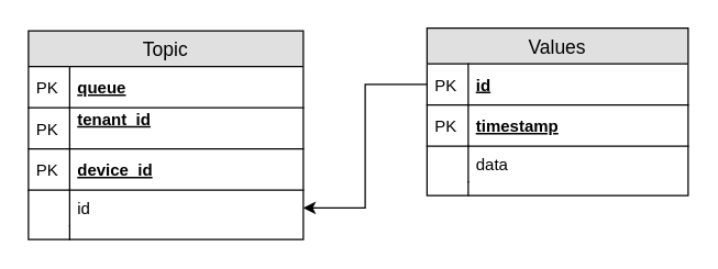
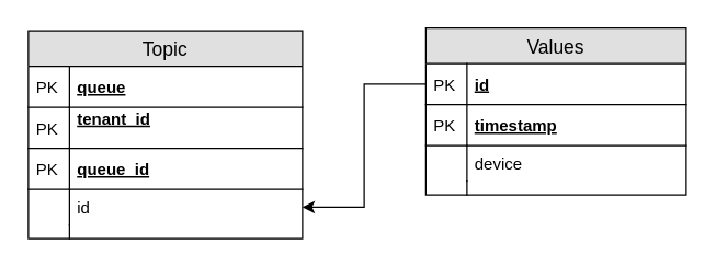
  <mxCell id="0" />
  <mxCell id="1" parent="0" />
  <mxCell id="2" value="Topic" style="swimlane;fontStyle=0;childLayout=stackLayout;horizontal=1;startSize=26;fillColor=#e0e0e0;horizontalStack=0;resizeParent=1;resizeParentMax=0;resizeLast=0;collapsible=1;marginBottom=0;swimlaneFillColor=#ffffff;align=center;fontSize=14;" parent="1" vertex="1"><mxGeometry x="20" y="22" width="200" height="152" as="geometry" /></mxCell>
  <mxCell id="3" value="queue" style="shape=partialRectangle;top=0;left=0;right=0;bottom=1;align=left;verticalAlign=middle;fillColor=none;spacingLeft=34;spacingRight=4;overflow=hidden;rotatable=0;points=[[0,0.5],[1,0.5]];portConstraint=eastwest;dropTarget=0;fontStyle=5;fontSize=12;" parent="2" vertex="1"><mxGeometry y="26" width="200" height="30" as="geometry" /></mxCell>
  <mxCell id="4" value="PK" style="shape=partialRectangle;top=0;left=0;bottom=0;fillColor=none;align=left;verticalAlign=middle;spacingLeft=4;spacingRight=4;overflow=hidden;rotatable=0;points=[];portConstraint=eastwest;part=1;fontSize=12;" parent="3" vertex="1" connectable="0"><mxGeometry width="30" height="30" as="geometry" /></mxCell>
  <mxCell id="5" value="tenant_id&#10;" style="shape=partialRectangle;top=0;left=0;right=0;bottom=1;align=left;verticalAlign=middle;fillColor=none;spacingLeft=34;spacingRight=4;overflow=hidden;rotatable=0;points=[[0,0.5],[1,0.5]];portConstraint=eastwest;dropTarget=0;fontStyle=5;fontSize=12;" parent="2" vertex="1"><mxGeometry y="56" width="200" height="30" as="geometry" /></mxCell>
  <mxCell id="6" value="PK" style="shape=partialRectangle;top=0;left=0;bottom=0;fillColor=none;align=left;verticalAlign=middle;spacingLeft=4;spacingRight=4;overflow=hidden;rotatable=0;points=[];portConstraint=eastwest;part=1;fontSize=12;" parent="5" vertex="1" connectable="0"><mxGeometry width="30" height="30" as="geometry" /></mxCell>
- <mxCell id="7" value="device_id" style="shape=partialRectangle;top=0;left=0;right=0;bottom=1;align=left;verticalAlign=middle;fillColor=none;spacingLeft=34;spacingRight=4;overflow=hidden;rotatable=0;points=[[0,0.5],[1,0.5]];portConstraint=eastwest;dropTarget=0;fontStyle=5;fontSize=12;" parent="2" vertex="1"><mxGeometry y="86" width="200" height="30" as="geometry" /></mxCell>
+ <mxCell id="7" value="queue_id" style="shape=partialRectangle;top=0;left=0;right=0;bottom=1;align=left;verticalAlign=middle;fillColor=none;spacingLeft=34;spacingRight=4;overflow=hidden;rotatable=0;points=[[0,0.5],[1,0.5]];portConstraint=eastwest;dropTarget=0;fontStyle=5;fontSize=12;" parent="2" vertex="1"><mxGeometry y="86" width="200" height="30" as="geometry" /></mxCell>
  <mxCell id="8" value="PK" style="shape=partialRectangle;top=0;left=0;bottom=0;fillColor=none;align=left;verticalAlign=middle;spacingLeft=4;spacingRight=4;overflow=hidden;rotatable=0;points=[];portConstraint=eastwest;part=1;fontSize=12;" parent="7" vertex="1" connectable="0"><mxGeometry width="30" height="30" as="geometry" /></mxCell>
  <mxCell id="9" value="id" style="shape=partialRectangle;top=0;left=0;right=0;bottom=0;align=left;verticalAlign=top;fillColor=none;spacingLeft=34;spacingRight=4;overflow=hidden;rotatable=0;points=[[0,0.5],[1,0.5]];portConstraint=eastwest;dropTarget=0;fontSize=12;" parent="2" vertex="1"><mxGeometry y="116" width="200" height="26" as="geometry" /></mxCell>
  <mxCell id="10" value="" style="shape=partialRectangle;top=0;left=0;bottom=0;fillColor=none;align=left;verticalAlign=top;spacingLeft=4;spacingRight=4;overflow=hidden;rotatable=0;points=[];portConstraint=eastwest;part=1;fontSize=12;" parent="9" vertex="1" connectable="0"><mxGeometry width="30" height="26" as="geometry" /></mxCell>
  <mxCell id="11" value="" style="shape=partialRectangle;top=0;left=0;right=0;bottom=0;align=left;verticalAlign=top;fillColor=none;spacingLeft=34;spacingRight=4;overflow=hidden;rotatable=0;points=[[0,0.5],[1,0.5]];portConstraint=eastwest;dropTarget=0;fontSize=12;" parent="2" vertex="1"><mxGeometry y="142" width="200" height="10" as="geometry" /></mxCell>
  <mxCell id="12" value="" style="shape=partialRectangle;top=0;left=0;bottom=0;fillColor=none;align=left;verticalAlign=top;spacingLeft=4;spacingRight=4;overflow=hidden;rotatable=0;points=[];portConstraint=eastwest;part=1;fontSize=12;" parent="11" vertex="1" connectable="0"><mxGeometry width="30" height="10" as="geometry" /></mxCell>
  <mxCell id="13" value="Values" style="swimlane;fontStyle=0;childLayout=stackLayout;horizontal=1;startSize=26;fillColor=#e0e0e0;horizontalStack=0;resizeParent=1;resizeParentMax=0;resizeLast=0;collapsible=1;marginBottom=0;swimlaneFillColor=#ffffff;align=center;fontSize=14;" parent="1" vertex="1"><mxGeometry x="310" y="20" width="190" height="122" as="geometry" /></mxCell>
  <mxCell id="14" value="id" style="shape=partialRectangle;top=0;left=0;right=0;bottom=1;align=left;verticalAlign=middle;fillColor=none;spacingLeft=34;spacingRight=4;overflow=hidden;rotatable=0;points=[[0,0.5],[1,0.5]];portConstraint=eastwest;dropTarget=0;fontStyle=5;fontSize=12;" parent="13" vertex="1"><mxGeometry y="26" width="190" height="30" as="geometry" /></mxCell>
  <mxCell id="15" value="PK" style="shape=partialRectangle;top=0;left=0;bottom=0;fillColor=none;align=left;verticalAlign=middle;spacingLeft=4;spacingRight=4;overflow=hidden;rotatable=0;points=[];portConstraint=eastwest;part=1;fontSize=12;" parent="14" vertex="1" connectable="0"><mxGeometry width="30" height="30" as="geometry" /></mxCell>
  <mxCell id="16" value="timestamp" style="shape=partialRectangle;top=0;left=0;right=0;bottom=1;align=left;verticalAlign=middle;fillColor=none;spacingLeft=34;spacingRight=4;overflow=hidden;rotatable=0;points=[[0,0.5],[1,0.5]];portConstraint=eastwest;dropTarget=0;fontStyle=5;fontSize=12;" vertex="1" parent="13"><mxGeometry y="56" width="190" height="30" as="geometry" /></mxCell>
  <mxCell id="17" value="PK" style="shape=partialRectangle;top=0;left=0;bottom=0;fillColor=none;align=left;verticalAlign=middle;spacingLeft=4;spacingRight=4;overflow=hidden;rotatable=0;points=[];portConstraint=eastwest;part=1;fontSize=12;" vertex="1" connectable="0" parent="16"><mxGeometry width="30" height="30" as="geometry" /></mxCell>
- <mxCell id="18" value="data" style="shape=partialRectangle;top=0;left=0;right=0;bottom=0;align=left;verticalAlign=top;fillColor=none;spacingLeft=34;spacingRight=4;overflow=hidden;rotatable=0;points=[[0,0.5],[1,0.5]];portConstraint=eastwest;dropTarget=0;fontSize=12;" parent="13" vertex="1"><mxGeometry y="86" width="190" height="26" as="geometry" /></mxCell>
+ <mxCell id="18" value="device" style="shape=partialRectangle;top=0;left=0;right=0;bottom=0;align=left;verticalAlign=top;fillColor=none;spacingLeft=34;spacingRight=4;overflow=hidden;rotatable=0;points=[[0,0.5],[1,0.5]];portConstraint=eastwest;dropTarget=0;fontSize=12;" parent="13" vertex="1"><mxGeometry y="86" width="190" height="26" as="geometry" /></mxCell>
  <mxCell id="19" value="" style="shape=partialRectangle;top=0;left=0;bottom=0;fillColor=none;align=left;verticalAlign=top;spacingLeft=4;spacingRight=4;overflow=hidden;rotatable=0;points=[];portConstraint=eastwest;part=1;fontSize=12;" parent="18" vertex="1" connectable="0"><mxGeometry width="30" height="26" as="geometry" /></mxCell>
  <mxCell id="20" value="" style="shape=partialRectangle;top=0;left=0;right=0;bottom=0;align=left;verticalAlign=top;fillColor=none;spacingLeft=34;spacingRight=4;overflow=hidden;rotatable=0;points=[[0,0.5],[1,0.5]];portConstraint=eastwest;dropTarget=0;fontSize=12;" parent="13" vertex="1"><mxGeometry y="112" width="190" height="10" as="geometry" /></mxCell>
  <mxCell id="21" value="" style="shape=partialRectangle;top=0;left=0;bottom=0;fillColor=none;align=left;verticalAlign=top;spacingLeft=4;spacingRight=4;overflow=hidden;rotatable=0;points=[];portConstraint=eastwest;part=1;fontSize=12;" parent="20" vertex="1" connectable="0"><mxGeometry width="30" height="10" as="geometry" /></mxCell>
  <mxCell id="22" style="edgeStyle=orthogonalEdgeStyle;rounded=0;orthogonalLoop=1;jettySize=auto;html=1;entryX=1;entryY=0.5;entryDx=0;entryDy=0;exitX=0;exitY=0.5;exitDx=0;exitDy=0;" parent="1" source="14" target="9" edge="1"><mxGeometry relative="1" as="geometry"><mxPoint x="300" y="199" as="sourcePoint" /></mxGeometry></mxCell>
